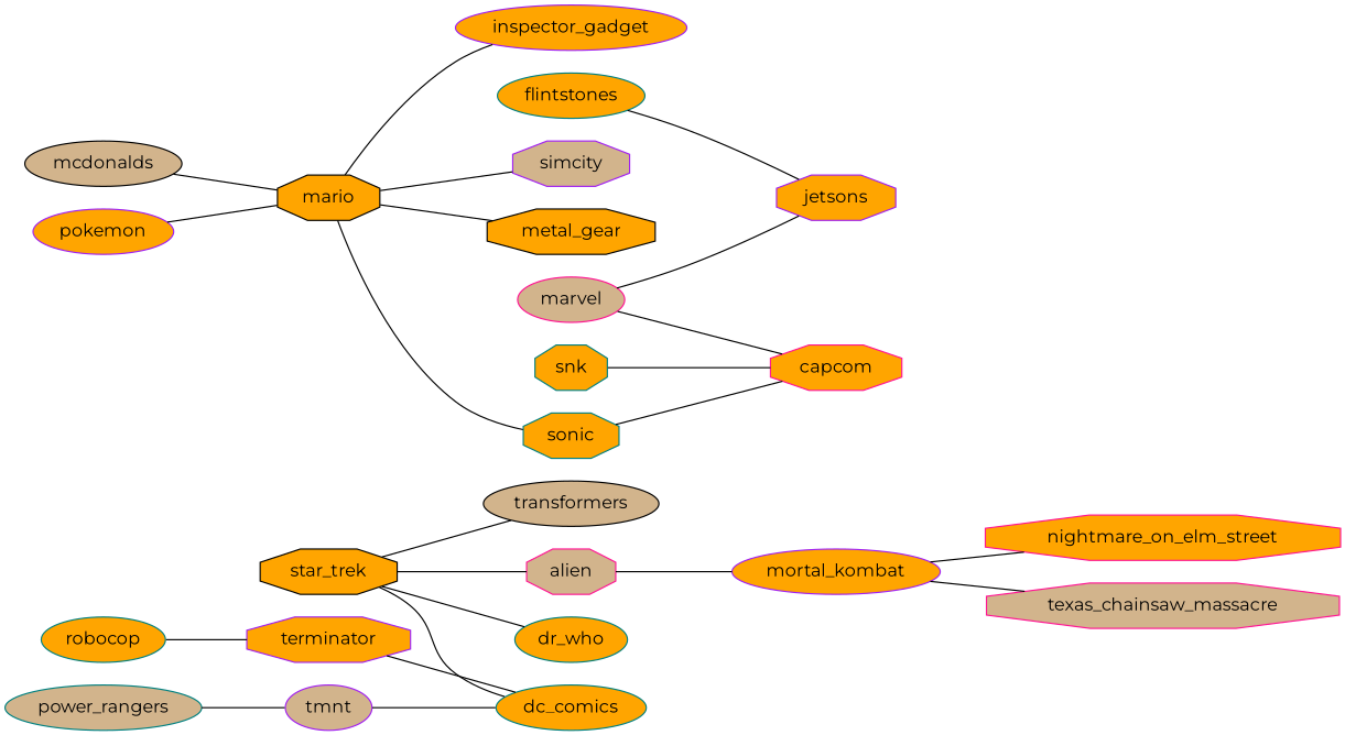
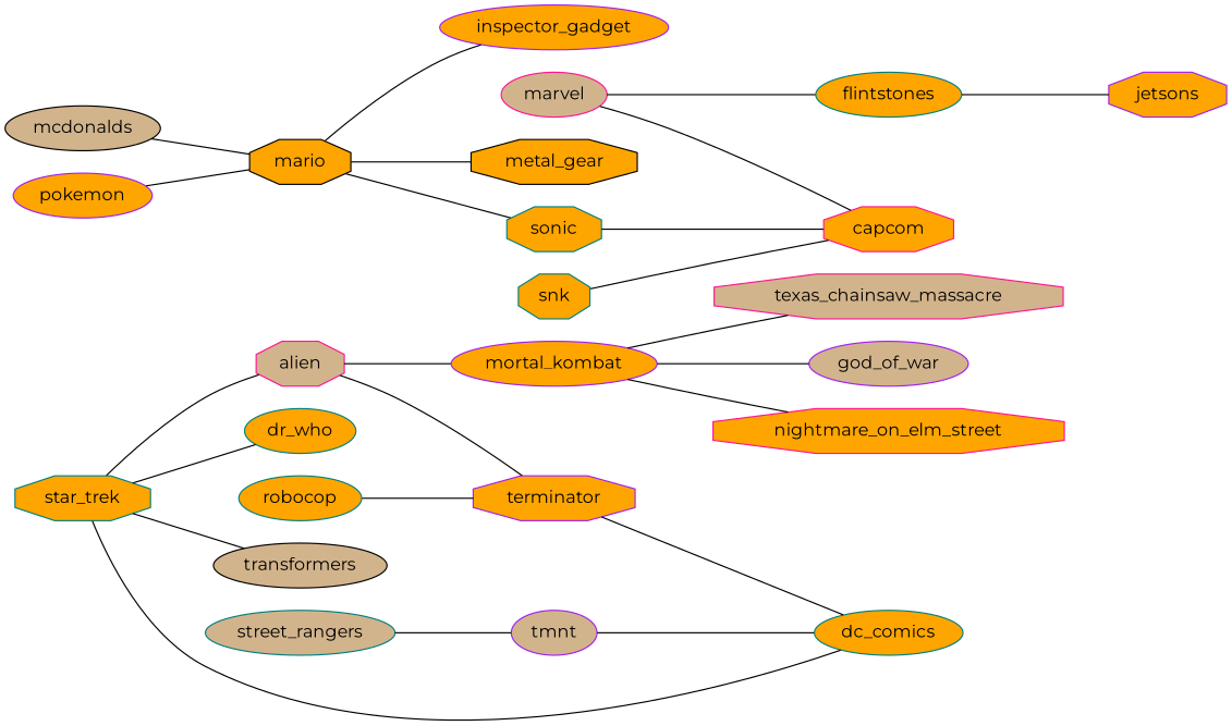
  graph {
    fontname=Montserrat
    rankdir=LR
    node [color=purple fillcolor=orange fontname=Montserrat shape=ellipse style=filled]
    edge [fontname=Montserrat]
    transformers [color=black fillcolor=tan]
-   star_trek [color=black shape=octagon]
+   star_trek [color=teal shape=octagon]
    alien [color=deeppink fillcolor=tan shape=octagon]
    dc_comics [color=teal]
    dr_who [color=teal]
    terminator [shape=octagon]
    mortal_kombat
    marvel [color=deeppink fillcolor=tan]
    capcom [color=deeppink shape=octagon]
    flintstones [color=teal]
+   god_of_war [fillcolor=tan]
    nightmare_on_elm_street [color=deeppink shape=octagon]
    texas_chainsaw_massacre [color=deeppink fillcolor=tan shape=octagon]
    jetsons [shape=octagon]
    sonic [color=teal shape=octagon]
-   power_rangers [color=teal fillcolor=tan]
+   power_rangers [color=teal fillcolor=tan label=street_rangers]
    tmnt [fillcolor=tan]
    snk [color=teal shape=octagon]
    robocop [color=teal]
    mario [color=black shape=octagon]
    inspector_gadget
-   simcity [fillcolor=tan shape=octagon]
    metal_gear [color=black shape=octagon]
    mcdonalds [color=black fillcolor=tan]
    pokemon
    star_trek -- transformers
    star_trek -- alien
    star_trek -- dc_comics
    star_trek -- dr_who
+   alien -- terminator
    alien -- mortal_kombat
    terminator -- dc_comics
+   mortal_kombat -- god_of_war
    mortal_kombat -- nightmare_on_elm_street
    mortal_kombat -- texas_chainsaw_massacre
    marvel -- capcom
-   marvel -- jetsons
+   marvel -- flintstones
    flintstones -- jetsons
    sonic -- capcom
    power_rangers -- tmnt
    tmnt -- dc_comics
    snk -- capcom
    robocop -- terminator
    mario -- sonic
    mario -- inspector_gadget
-   mario -- simcity
    mario -- metal_gear
    mcdonalds -- mario
    pokemon -- mario
  }
